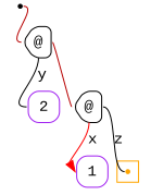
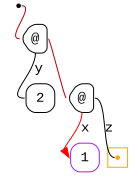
  digraph {
    labeldistance=0
    nodesep=.175
    rankdir=TB
    ranksep=.175
    fontname="Liberation Mono"
    node [color="#000000" fixedsize=true orientation=90 shape=point fontname="Liberation Mono" style=rounded]
    edge [arrowhead=none arrowtail=none headport=w tailport=e fontname="Liberation Mono"]
    ndcluster_nd52 [color=orange style=""]
    nd1 [color="" orientation="" style=""]
    n3 [height=.4 label="@" shape=house width=.4]
    n4 [color=purple height=.4 label=1 shape=square width=.4]
-   n5 [color=purple height=.4 label=2 shape=square width=.4]
+   n5 [height=.4 label=2 shape=square width=.4]
    n6 [height=.4 label="@" shape=house width=.4]
    subgraph cluster_1 {
      color=orange
      style=fill
      ndcluster_nd52
    }
    nd1 -> n3 [color="#b70000"]
    n3 -> n5 [label=y tailport=s]
    n3 -> n6 [color="#b70000"]
    n6 -> ndcluster_nd52 [label=z]
    n6 -> n4 [arrowhead=normal color=red label=x tailport=s]
  }
